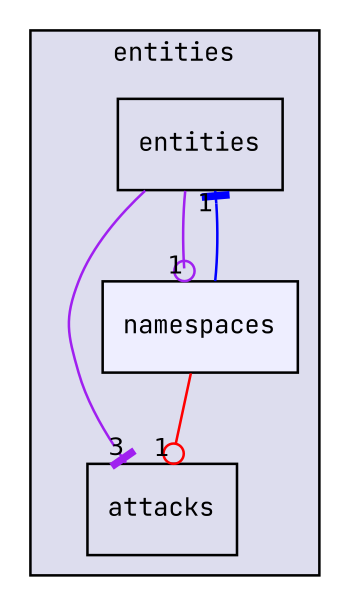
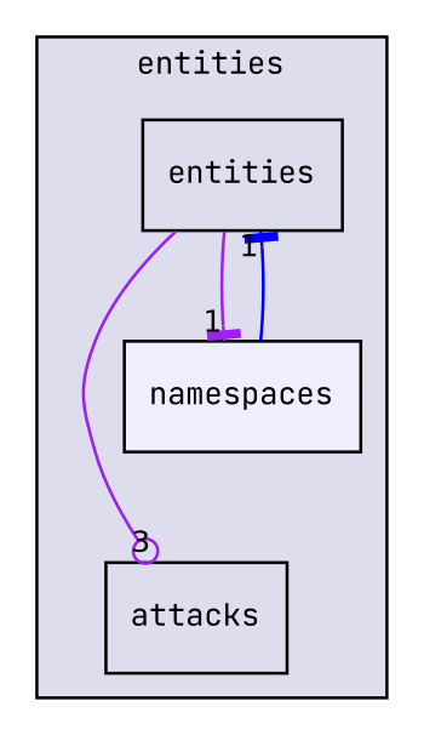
  digraph {
    compound=true
    fontname="JetBrains Mono"
    node [fontname="JetBrains Mono" fontsize=10 shape=box]
    edge [arrowhead=odot color=purple fontname="JetBrains Mono" headlabel=1 labeldistance=1.5 labelfontname=Helvetica labelfontsize=10]
    n1 [label=attacks]
    n2 [label=entities]
    n3 [fillcolor="#eeeeff" label=namespaces pencolor=black style=filled]
    subgraph cluster_1 {
      bgcolor="#ddddee"
      fontsize=10
      label=entities
      pencolor=black
      n1
      n2
      n3
    }
-   n2 -> n1 [arrowhead=tee headlabel=3]
-   n2 -> n3
-   n3 -> n1 [color=red]
+   n2 -> n1 [headlabel=3]
+   n2 -> n3 [arrowhead=tee]
    n3 -> n2 [arrowhead=tee color=blue]
  }
